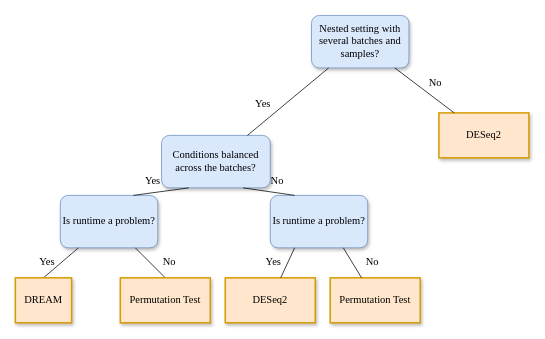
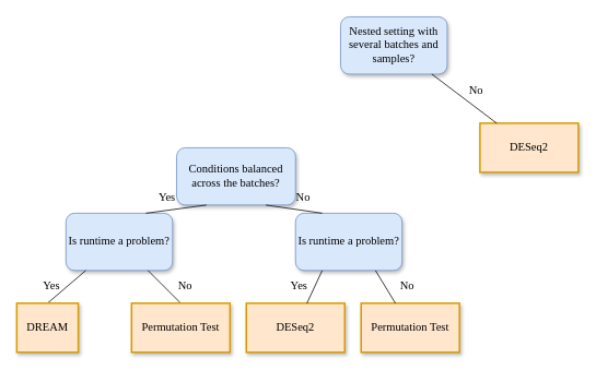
  <mxCell id="0" />
  <mxCell id="1" parent="0" />
  <mxCell id="2" value="&lt;font style=&quot;font-size: 14px;&quot;&gt;Nested setting with several batches and samples?&lt;/font&gt;" style="whiteSpace=wrap;html=1;rounded=1;shadow=1;labelBackgroundColor=none;strokeWidth=1;fontFamily=Verdana;fontSize=12;align=center;fillColor=#dae8fc;strokeColor=#6c8ebf;" parent="1" vertex="1"><mxGeometry x="415" y="20" width="130" height="70" as="geometry" /></mxCell>
  <mxCell id="3" value="&lt;span&gt;&lt;font style=&quot;font-size: 14px;&quot;&gt;Conditions&amp;nbsp;balanced across the batches?&lt;/font&gt;&lt;/span&gt;" style="whiteSpace=wrap;html=1;rounded=1;shadow=1;labelBackgroundColor=none;strokeWidth=1;fontFamily=Verdana;fontSize=12;align=center;fillColor=#dae8fc;strokeColor=#6c8ebf;" parent="1" vertex="1"><mxGeometry x="215" y="180" width="145" height="70" as="geometry" /></mxCell>
  <mxCell id="4" value="&lt;span&gt;&lt;font style=&quot;font-size: 14px;&quot;&gt;DESeq2&lt;/font&gt;&lt;/span&gt;" style="whiteSpace=wrap;html=1;rounded=0;shadow=1;labelBackgroundColor=none;strokeWidth=2;fontFamily=Verdana;fontSize=12;align=center;fillColor=#ffe6cc;strokeColor=#d79b00;" parent="1" vertex="1"><mxGeometry x="585" y="150" width="120" height="60" as="geometry" /></mxCell>
  <mxCell id="5" value="&lt;font style=&quot;font-size: 14px;&quot;&gt;No&lt;/font&gt;" style="rounded=0;html=1;labelBackgroundColor=none;startArrow=none;startFill=0;startSize=5;endArrow=none;endFill=0;endSize=5;jettySize=auto;orthogonalLoop=1;strokeWidth=1;fontFamily=Verdana;fontSize=12" parent="1" source="2" target="4" edge="1"><mxGeometry x="0.104" y="16" relative="1" as="geometry"><mxPoint as="offset" /></mxGeometry></mxCell>
- <mxCell id="6" value="&lt;font style=&quot;font-size: 14px;&quot;&gt;Yes&lt;/font&gt;" style="rounded=0;html=1;labelBackgroundColor=none;startArrow=none;startFill=0;startSize=5;endArrow=none;endFill=0;endSize=5;jettySize=auto;orthogonalLoop=1;strokeWidth=1;fontFamily=Verdana;fontSize=12" parent="1" source="2" target="3" edge="1"><mxGeometry x="0.4" y="-18" relative="1" as="geometry"><mxPoint as="offset" /></mxGeometry></mxCell>
  <mxCell id="7" value="&lt;span&gt;&lt;font style=&quot;font-size: 14px;&quot;&gt;Is runtime a problem?&lt;/font&gt;&lt;/span&gt;" style="whiteSpace=wrap;html=1;rounded=1;shadow=1;labelBackgroundColor=none;strokeWidth=1;fontFamily=Verdana;fontSize=12;align=center;fillColor=#dae8fc;strokeColor=#6c8ebf;" parent="1" vertex="1"><mxGeometry x="80" y="260" width="130" height="70" as="geometry" /></mxCell>
  <mxCell id="8" value="&lt;font style=&quot;font-size: 14px;&quot;&gt;Is runtime a problem?&lt;/font&gt;" style="whiteSpace=wrap;html=1;rounded=1;shadow=1;labelBackgroundColor=none;strokeWidth=1;fontFamily=Verdana;fontSize=12;align=center;fillColor=#dae8fc;strokeColor=#6c8ebf;" parent="1" vertex="1"><mxGeometry x="360" y="260" width="130" height="70" as="geometry" /></mxCell>
  <mxCell id="9" value="&lt;font style=&quot;font-size: 14px;&quot;&gt;Yes&lt;/font&gt;" style="rounded=0;html=1;labelBackgroundColor=none;startArrow=none;startFill=0;startSize=5;endArrow=none;endFill=0;endSize=5;jettySize=auto;orthogonalLoop=1;strokeWidth=1;fontFamily=Verdana;fontSize=12;entryX=0.75;entryY=0;entryDx=0;entryDy=0;exitX=0.25;exitY=1;exitDx=0;exitDy=0;" parent="1" source="3" target="7" edge="1"><mxGeometry x="0.264" y="-14" relative="1" as="geometry"><mxPoint as="offset" /></mxGeometry></mxCell>
  <mxCell id="10" value="&lt;font style=&quot;font-size: 14px;&quot;&gt;No&lt;/font&gt;" style="rounded=0;html=1;labelBackgroundColor=none;startArrow=none;startFill=0;startSize=5;endArrow=none;endFill=0;endSize=5;jettySize=auto;orthogonalLoop=1;strokeWidth=1;fontFamily=Verdana;fontSize=12;entryX=0.25;entryY=0;entryDx=0;entryDy=0;exitX=0.75;exitY=1;exitDx=0;exitDy=0;" parent="1" source="3" target="8" edge="1"><mxGeometry x="0.264" y="14" relative="1" as="geometry"><mxPoint as="offset" /></mxGeometry></mxCell>
  <mxCell id="11" value="&lt;font style=&quot;font-size: 14px;&quot;&gt;Yes&lt;/font&gt;" style="rounded=0;html=1;labelBackgroundColor=none;startArrow=none;startFill=0;startSize=5;endArrow=none;endFill=0;endSize=5;jettySize=auto;orthogonalLoop=1;strokeWidth=1;fontFamily=Verdana;fontSize=12;entryX=0.5;entryY=0;entryDx=0;entryDy=0;" parent="1" source="7" target="13" edge="1"><mxGeometry x="0.436" y="-13" relative="1" as="geometry"><mxPoint as="offset" /><mxPoint x="131.429" y="395" as="targetPoint" /></mxGeometry></mxCell>
  <mxCell id="12" value="&lt;font style=&quot;font-size: 14px;&quot;&gt;No&lt;/font&gt;" style="rounded=0;html=1;labelBackgroundColor=none;startArrow=none;startFill=0;startSize=5;endArrow=none;endFill=0;endSize=5;jettySize=auto;orthogonalLoop=1;strokeWidth=1;fontFamily=Verdana;fontSize=12;entryX=0.5;entryY=0;entryDx=0;entryDy=0;" parent="1" source="7" target="14" edge="1"><mxGeometry x="0.625" y="18" relative="1" as="geometry"><mxPoint as="offset" /><mxPoint x="252.857" y="395" as="targetPoint" /></mxGeometry></mxCell>
  <mxCell id="13" value="&lt;font style=&quot;font-size: 14px;&quot;&gt;DREAM&lt;/font&gt;" style="whiteSpace=wrap;html=1;rounded=0;shadow=1;labelBackgroundColor=none;strokeWidth=2;fontFamily=Verdana;fontSize=12;align=center;fillColor=#ffe6cc;strokeColor=#d79b00;" parent="1" vertex="1"><mxGeometry x="20" y="370" width="75" height="60" as="geometry" /></mxCell>
  <mxCell id="14" value="&lt;span&gt;&lt;font style=&quot;font-size: 14px;&quot;&gt;Permutation Test&lt;/font&gt;&lt;/span&gt;" style="whiteSpace=wrap;html=1;rounded=0;shadow=1;labelBackgroundColor=none;strokeWidth=2;fontFamily=Verdana;fontSize=12;align=center;fillColor=#ffe6cc;strokeColor=#d79b00;" parent="1" vertex="1"><mxGeometry x="160" y="370" width="120" height="60" as="geometry" /></mxCell>
  <mxCell id="15" value="&lt;span&gt;&lt;font style=&quot;font-size: 14px;&quot;&gt;DESeq2&lt;/font&gt;&lt;/span&gt;" style="whiteSpace=wrap;html=1;rounded=0;shadow=1;labelBackgroundColor=none;strokeWidth=2;fontFamily=Verdana;fontSize=12;align=center;fillColor=#ffe6cc;strokeColor=#d79b00;" parent="1" vertex="1"><mxGeometry x="300" y="370" width="120" height="60" as="geometry" /></mxCell>
  <mxCell id="16" value="&lt;span&gt;&lt;font style=&quot;font-size: 14px;&quot;&gt;Permutation Test&lt;/font&gt;&lt;/span&gt;" style="whiteSpace=wrap;html=1;rounded=0;shadow=1;labelBackgroundColor=none;strokeWidth=2;fontFamily=Verdana;fontSize=12;align=center;fillColor=#ffe6cc;strokeColor=#d79b00;" parent="1" vertex="1"><mxGeometry x="440" y="370" width="120" height="60" as="geometry" /></mxCell>
  <mxCell id="17" value="&lt;font style=&quot;font-size: 14px;&quot;&gt;Yes&lt;/font&gt;" style="rounded=0;html=1;labelBackgroundColor=none;startArrow=none;startFill=0;startSize=5;endArrow=none;endFill=0;endSize=5;jettySize=auto;orthogonalLoop=1;strokeWidth=1;fontFamily=Verdana;fontSize=12;exitX=0.25;exitY=1;exitDx=0;exitDy=0;" parent="1" source="8" target="15" edge="1"><mxGeometry x="0.348" y="-17" relative="1" as="geometry"><mxPoint as="offset" /><mxPoint x="353" y="350" as="sourcePoint" /></mxGeometry></mxCell>
  <mxCell id="18" value="&lt;font style=&quot;font-size: 14px;&quot;&gt;No&lt;/font&gt;" style="rounded=0;html=1;labelBackgroundColor=none;startArrow=none;startFill=0;startSize=5;endArrow=none;endFill=0;endSize=5;jettySize=auto;orthogonalLoop=1;strokeWidth=1;fontFamily=Verdana;fontSize=12;exitX=0.75;exitY=1;exitDx=0;exitDy=0;" parent="1" source="8" target="16" edge="1"><mxGeometry x="0.562" y="22" relative="1" as="geometry"><mxPoint as="offset" /><mxPoint x="393" y="350" as="sourcePoint" /></mxGeometry></mxCell>
